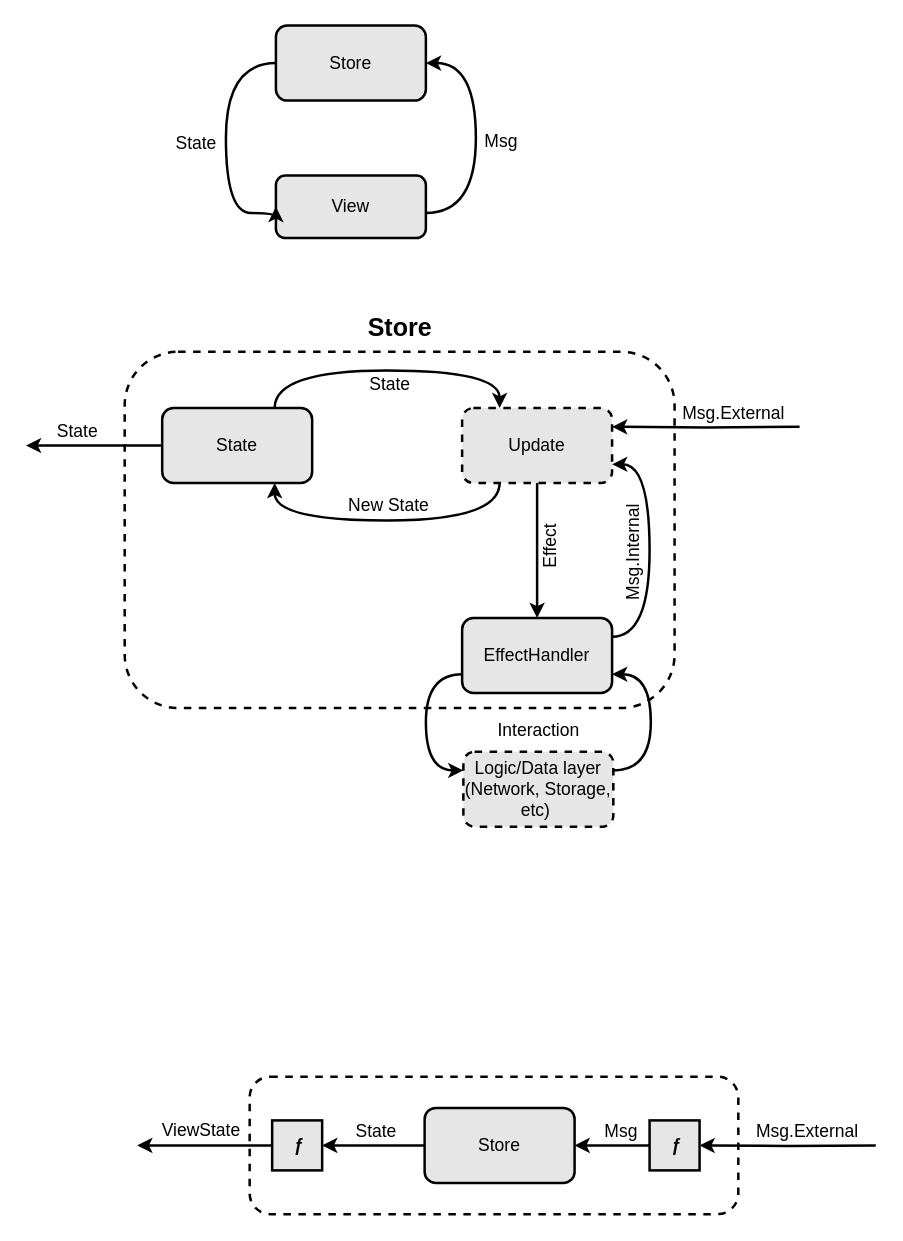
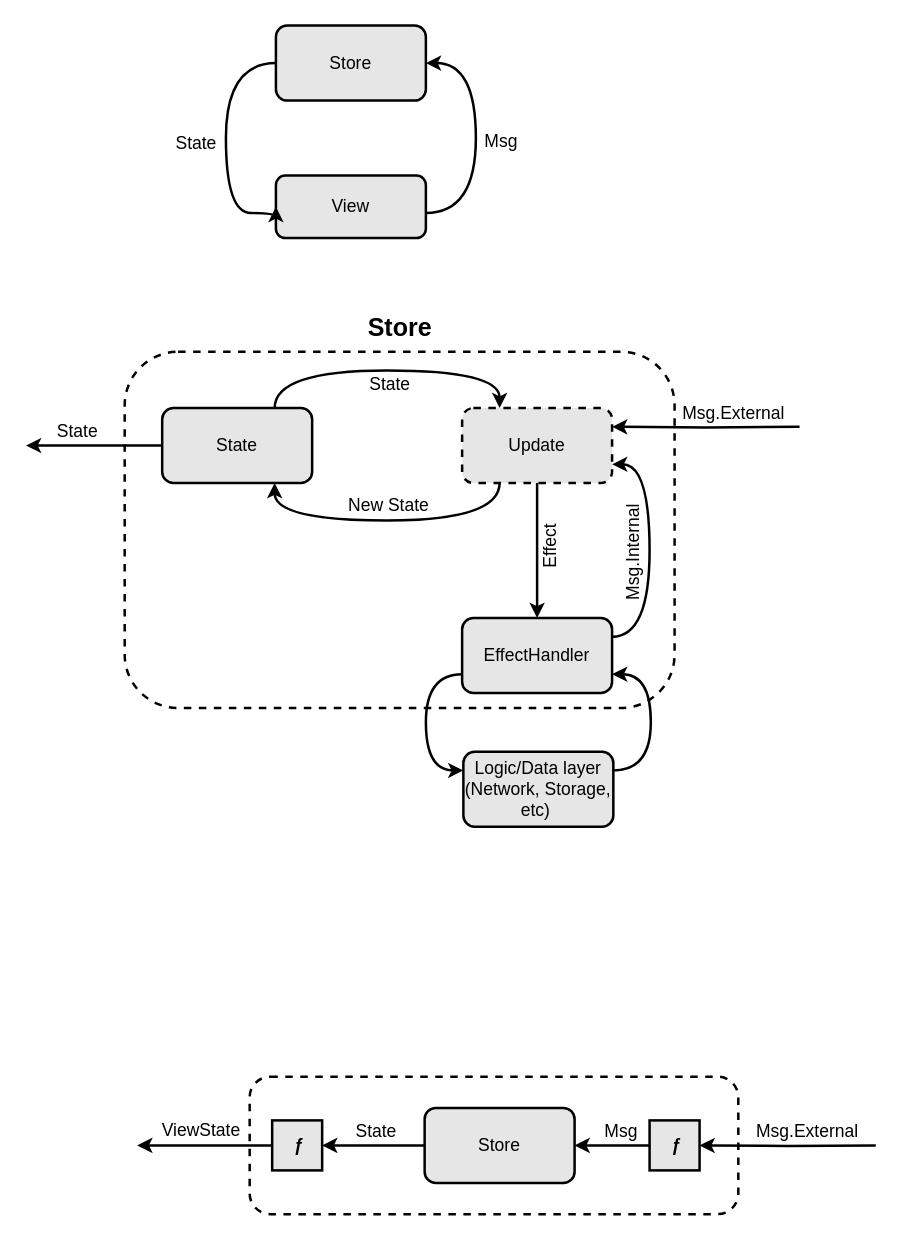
  <mxCell id="0" />
  <mxCell id="1" parent="0" />
  <mxCell id="2" value="" style="group" connectable="0" vertex="1" parent="1"><mxGeometry x="20" y="241" width="619" height="420" as="geometry" /></mxCell>
- <mxCell id="3" value="&lt;font style=&quot;font-size: 14px;&quot;&gt;Interaction&lt;/font&gt;" style="text;html=1;align=center;verticalAlign=middle;resizable=0;points=[];autosize=1;strokeColor=none;fillColor=none;" vertex="1" parent="2"><mxGeometry x="365" y="328" width="90" height="30" as="geometry" /></mxCell>
- <mxCell id="4" value="&lt;font style=&quot;font-size: 14px;&quot;&gt;Logic/Data layer&lt;br&gt;(Network, Storage, etc)&amp;nbsp;&lt;br&gt;&lt;/font&gt;" style="rounded=1;whiteSpace=wrap;html=1;strokeWidth=2;dashed=1;fillColor=#E6E6E6;" vertex="1" parent="2"><mxGeometry x="350" y="360" width="120" height="60" as="geometry" /></mxCell>
+ <mxCell id="4" value="&lt;font style=&quot;font-size: 14px;&quot;&gt;Logic/Data layer&lt;br&gt;(Network, Storage, etc)&amp;nbsp;&lt;br&gt;&lt;/font&gt;" style="rounded=1;whiteSpace=wrap;html=1;strokeWidth=2;dashed=0;fillColor=#E6E6E6;" vertex="1" parent="2"><mxGeometry x="350" y="360" width="120" height="60" as="geometry" /></mxCell>
  <mxCell id="5" style="edgeStyle=orthogonalEdgeStyle;rounded=0;orthogonalLoop=1;jettySize=auto;html=1;exitX=0;exitY=0.75;exitDx=0;exitDy=0;entryX=0;entryY=0.25;entryDx=0;entryDy=0;curved=1;strokeWidth=2;" edge="1" parent="2" source="7" target="4"><mxGeometry relative="1" as="geometry"><Array as="points"><mxPoint x="320" y="298" /><mxPoint x="320" y="375" /></Array></mxGeometry></mxCell>
  <mxCell id="6" value="" style="rounded=1;whiteSpace=wrap;html=1;fillColor=none;strokeWidth=2;dashed=1;" vertex="1" parent="2"><mxGeometry x="79" y="40" width="440" height="285" as="geometry" /></mxCell>
  <mxCell id="7" value="&lt;font style=&quot;font-size: 14px;&quot;&gt;EffectHandler&lt;/font&gt;" style="rounded=1;whiteSpace=wrap;html=1;strokeWidth=2;fillColor=#E6E6E6;" vertex="1" parent="2"><mxGeometry x="349" y="253" width="120" height="60" as="geometry" /></mxCell>
  <mxCell id="8" style="edgeStyle=orthogonalEdgeStyle;rounded=0;orthogonalLoop=1;jettySize=auto;html=1;exitX=1;exitY=0.25;exitDx=0;exitDy=0;entryX=1;entryY=0.75;entryDx=0;entryDy=0;curved=1;strokeWidth=2;" edge="1" parent="2" source="4" target="7"><mxGeometry relative="1" as="geometry"><Array as="points"><mxPoint x="500" y="375" /><mxPoint x="500" y="298" /></Array></mxGeometry></mxCell>
  <mxCell id="9" style="edgeStyle=orthogonalEdgeStyle;rounded=0;orthogonalLoop=1;jettySize=auto;html=1;strokeWidth=2;" edge="1" parent="2" source="11"><mxGeometry relative="1" as="geometry"><mxPoint y="115" as="targetPoint" /></mxGeometry></mxCell>
  <mxCell id="10" value="State" style="edgeLabel;html=1;align=center;verticalAlign=middle;resizable=0;points=[];fontSize=14;labelBackgroundColor=none;" connectable="0" vertex="1" parent="9"><mxGeometry x="0.262" y="-4" relative="1" as="geometry"><mxPoint y="-8" as="offset" /></mxGeometry></mxCell>
  <mxCell id="11" value="&lt;font style=&quot;font-size: 14px;&quot;&gt;State&lt;/font&gt;" style="rounded=1;whiteSpace=wrap;html=1;strokeWidth=2;fillColor=#E6E6E6;" vertex="1" parent="2"><mxGeometry x="109" y="85" width="120" height="60" as="geometry" /></mxCell>
  <mxCell id="12" style="edgeStyle=orthogonalEdgeStyle;rounded=0;orthogonalLoop=1;jettySize=auto;html=1;entryX=1;entryY=0.25;entryDx=0;entryDy=0;strokeWidth=2;" edge="1" parent="2" target="18"><mxGeometry relative="1" as="geometry"><mxPoint x="579" y="115" as="targetPoint" /><mxPoint x="619" y="100" as="sourcePoint" /></mxGeometry></mxCell>
  <mxCell id="13" value="Msg.External" style="edgeLabel;html=1;align=center;verticalAlign=middle;resizable=0;points=[];fontSize=14;labelBackgroundColor=none;" connectable="0" vertex="1" parent="12"><mxGeometry x="-0.724" y="-1" relative="1" as="geometry"><mxPoint x="-32" y="-11" as="offset" /></mxGeometry></mxCell>
  <mxCell id="14" style="edgeStyle=orthogonalEdgeStyle;rounded=0;orthogonalLoop=1;jettySize=auto;html=1;exitX=0.25;exitY=1;exitDx=0;exitDy=0;entryX=0.75;entryY=1;entryDx=0;entryDy=0;curved=1;strokeWidth=2;" edge="1" parent="2" source="18" target="11"><mxGeometry relative="1" as="geometry"><Array as="points"><mxPoint x="379" y="175" /><mxPoint x="199" y="175" /></Array></mxGeometry></mxCell>
  <mxCell id="15" value="New State" style="edgeLabel;html=1;align=center;verticalAlign=middle;resizable=0;points=[];fontSize=14;labelBackgroundColor=none;" connectable="0" vertex="1" parent="14"><mxGeometry y="4" relative="1" as="geometry"><mxPoint y="-17" as="offset" /></mxGeometry></mxCell>
  <mxCell id="16" style="edgeStyle=orthogonalEdgeStyle;rounded=0;orthogonalLoop=1;jettySize=auto;html=1;entryX=0.5;entryY=0;entryDx=0;entryDy=0;strokeWidth=2;curved=1;" edge="1" parent="2" source="18" target="7"><mxGeometry relative="1" as="geometry" /></mxCell>
  <mxCell id="17" value="Effect" style="edgeLabel;html=1;align=center;verticalAlign=middle;resizable=0;points=[];horizontal=0;fontSize=14;labelBackgroundColor=none;" connectable="0" vertex="1" parent="16"><mxGeometry x="-0.194" y="1" relative="1" as="geometry"><mxPoint x="9" y="8" as="offset" /></mxGeometry></mxCell>
  <mxCell id="18" value="&lt;font style=&quot;font-size: 14px;&quot;&gt;Update&lt;/font&gt;" style="rounded=1;whiteSpace=wrap;html=1;strokeWidth=2;fillColor=#E6E6E6;dashed=1;" vertex="1" parent="2"><mxGeometry x="349" y="85" width="120" height="60" as="geometry" /></mxCell>
  <mxCell id="19" style="edgeStyle=orthogonalEdgeStyle;rounded=0;orthogonalLoop=1;jettySize=auto;html=1;entryX=1;entryY=0.75;entryDx=0;entryDy=0;strokeWidth=2;curved=1;exitX=1;exitY=0.25;exitDx=0;exitDy=0;" edge="1" parent="2" source="7" target="18"><mxGeometry relative="1" as="geometry"><mxPoint x="439" y="265" as="sourcePoint" /><Array as="points"><mxPoint x="499" y="268" /><mxPoint x="499" y="130" /></Array></mxGeometry></mxCell>
  <mxCell id="20" value="Msg.Internal" style="edgeLabel;html=1;align=center;verticalAlign=middle;resizable=0;points=[];fontSize=14;horizontal=0;labelBackgroundColor=none;" connectable="0" vertex="1" parent="19"><mxGeometry x="-0.177" y="-2" relative="1" as="geometry"><mxPoint x="-16" y="-15" as="offset" /></mxGeometry></mxCell>
  <mxCell id="21" style="edgeStyle=orthogonalEdgeStyle;rounded=0;orthogonalLoop=1;jettySize=auto;html=1;entryX=0.25;entryY=0;entryDx=0;entryDy=0;curved=1;strokeWidth=2;exitX=0.75;exitY=0;exitDx=0;exitDy=0;" edge="1" parent="2" source="11" target="18"><mxGeometry relative="1" as="geometry"><Array as="points"><mxPoint x="199" y="55" /><mxPoint x="379" y="55" /></Array></mxGeometry></mxCell>
  <mxCell id="22" value="State" style="edgeLabel;html=1;align=center;verticalAlign=middle;resizable=0;points=[];fontSize=14;labelBackgroundColor=none;" connectable="0" vertex="1" parent="21"><mxGeometry x="-0.019" relative="1" as="geometry"><mxPoint x="3" y="10" as="offset" /></mxGeometry></mxCell>
  <mxCell id="23" value="Store" style="text;html=1;align=center;verticalAlign=middle;resizable=0;points=[];autosize=1;strokeColor=none;fillColor=none;fontSize=20;fontStyle=1" vertex="1" parent="2"><mxGeometry x="264" width="70" height="40" as="geometry" /></mxCell>
  <mxCell id="24" value="" style="group" connectable="0" vertex="1" parent="1"><mxGeometry x="109" y="819" width="591" height="152" as="geometry" /></mxCell>
  <mxCell id="25" value="" style="rounded=1;whiteSpace=wrap;html=1;strokeWidth=2;fillColor=none;dashed=1;" vertex="1" parent="24"><mxGeometry x="90" y="42" width="391" height="110" as="geometry" /></mxCell>
  <mxCell id="26" style="edgeStyle=orthogonalEdgeStyle;rounded=0;orthogonalLoop=1;jettySize=auto;html=1;strokeWidth=2;" edge="1" parent="24" source="28"><mxGeometry relative="1" as="geometry"><mxPoint y="97" as="targetPoint" /></mxGeometry></mxCell>
  <mxCell id="27" value="ViewState" style="edgeLabel;html=1;align=center;verticalAlign=middle;resizable=0;points=[];fontSize=14;labelBackgroundColor=none;" connectable="0" vertex="1" parent="26"><mxGeometry x="0.427" y="-1" relative="1" as="geometry"><mxPoint x="19" y="-12" as="offset" /></mxGeometry></mxCell>
  <mxCell id="28" value="&amp;nbsp;&lt;b&gt;ƒ&lt;/b&gt;" style="rounded=0;whiteSpace=wrap;html=1;strokeWidth=2;fontSize=14;fillColor=#E6E6E6;" vertex="1" parent="24"><mxGeometry x="108" y="77" width="40" height="40" as="geometry" /></mxCell>
  <mxCell id="29" style="edgeStyle=orthogonalEdgeStyle;rounded=0;orthogonalLoop=1;jettySize=auto;html=1;strokeWidth=2;" edge="1" parent="24" source="31" target="28"><mxGeometry relative="1" as="geometry" /></mxCell>
  <mxCell id="30" value="State" style="edgeLabel;html=1;align=center;verticalAlign=middle;resizable=0;points=[];fontSize=14;labelBackgroundColor=none;" connectable="0" vertex="1" parent="29"><mxGeometry x="0.238" relative="1" as="geometry"><mxPoint x="11" y="-12" as="offset" /></mxGeometry></mxCell>
  <mxCell id="31" value="&lt;font style=&quot;font-size: 14px;&quot;&gt;Store&lt;/font&gt;" style="rounded=1;whiteSpace=wrap;html=1;strokeWidth=2;fillColor=#E6E6E6;" vertex="1" parent="24"><mxGeometry x="230" y="67" width="120" height="60" as="geometry" /></mxCell>
  <mxCell id="32" value="" style="edgeStyle=orthogonalEdgeStyle;rounded=0;orthogonalLoop=1;jettySize=auto;html=1;entryX=1;entryY=0.5;entryDx=0;entryDy=0;strokeWidth=2;" edge="1" parent="24" source="33" target="31"><mxGeometry x="-0.033" y="-15" relative="1" as="geometry"><mxPoint as="offset" /></mxGeometry></mxCell>
  <mxCell id="33" value="&amp;nbsp;&lt;b&gt;ƒ&lt;/b&gt;" style="rounded=0;whiteSpace=wrap;html=1;strokeWidth=2;fontSize=14;fillColor=#E6E6E6;" vertex="1" parent="24"><mxGeometry x="410" y="77" width="40" height="40" as="geometry" /></mxCell>
  <mxCell id="34" style="edgeStyle=orthogonalEdgeStyle;rounded=0;orthogonalLoop=1;jettySize=auto;html=1;entryX=1;entryY=0.5;entryDx=0;entryDy=0;strokeWidth=2;" edge="1" parent="24" target="33"><mxGeometry relative="1" as="geometry"><mxPoint x="571" y="97" as="targetPoint" /><mxPoint x="591" y="97" as="sourcePoint" /></mxGeometry></mxCell>
  <mxCell id="35" value="Msg.External" style="edgeLabel;html=1;align=center;verticalAlign=middle;resizable=0;points=[];fontSize=14;labelBackgroundColor=none;" connectable="0" vertex="1" parent="34"><mxGeometry x="-0.214" y="2" relative="1" as="geometry"><mxPoint y="-14" as="offset" /></mxGeometry></mxCell>
  <mxCell id="36" value="Msg" style="edgeLabel;html=1;align=center;verticalAlign=middle;resizable=0;points=[];fontSize=14;labelBackgroundColor=none;" connectable="0" vertex="1" parent="24"><mxGeometry x="386.002" y="85" as="geometry" /></mxCell>
  <mxCell id="37" value="" style="group" connectable="0" vertex="1" parent="1"><mxGeometry x="180" y="20" width="200" height="180" as="geometry" /></mxCell>
  <mxCell id="38" value="&lt;font style=&quot;font-size: 14px;&quot;&gt;Store&lt;/font&gt;" style="rounded=1;whiteSpace=wrap;html=1;strokeWidth=2;fillColor=#E6E6E6;" vertex="1" parent="37"><mxGeometry x="40" width="120" height="60" as="geometry" /></mxCell>
  <mxCell id="39" style="edgeStyle=orthogonalEdgeStyle;rounded=0;orthogonalLoop=1;jettySize=auto;html=1;curved=1;entryX=1;entryY=0.5;entryDx=0;entryDy=0;strokeWidth=2;" edge="1" parent="37" source="41" target="38"><mxGeometry relative="1" as="geometry"><mxPoint x="200" y="30" as="targetPoint" /><Array as="points"><mxPoint x="200" y="150" /><mxPoint x="200" y="30" /></Array></mxGeometry></mxCell>
  <mxCell id="40" value="Msg" style="edgeLabel;html=1;align=center;verticalAlign=middle;resizable=0;points=[];fontSize=14;labelBackgroundColor=none;" connectable="0" vertex="1" parent="39"><mxGeometry x="-0.02" y="2" relative="1" as="geometry"><mxPoint x="21" as="offset" /></mxGeometry></mxCell>
  <mxCell id="41" value="&lt;font style=&quot;font-size: 14px;&quot;&gt;View&lt;/font&gt;" style="rounded=1;whiteSpace=wrap;html=1;strokeWidth=2;fillColor=#E6E6E6;" vertex="1" parent="37"><mxGeometry x="40" y="120" width="120" height="50" as="geometry" /></mxCell>
  <mxCell id="42" style="edgeStyle=orthogonalEdgeStyle;rounded=0;orthogonalLoop=1;jettySize=auto;html=1;curved=1;entryX=0;entryY=0.5;entryDx=0;entryDy=0;exitX=0;exitY=0.5;exitDx=0;exitDy=0;strokeWidth=2;" edge="1" parent="37" source="38" target="41"><mxGeometry relative="1" as="geometry"><mxPoint x="10" y="160" as="targetPoint" /><Array as="points"><mxPoint y="30" /><mxPoint y="150" /></Array></mxGeometry></mxCell>
  <mxCell id="43" value="State" style="edgeLabel;html=1;align=center;verticalAlign=middle;resizable=0;points=[];fontSize=14;labelBackgroundColor=none;" connectable="0" vertex="1" parent="42"><mxGeometry y="3" relative="1" as="geometry"><mxPoint x="-28" as="offset" /></mxGeometry></mxCell>
